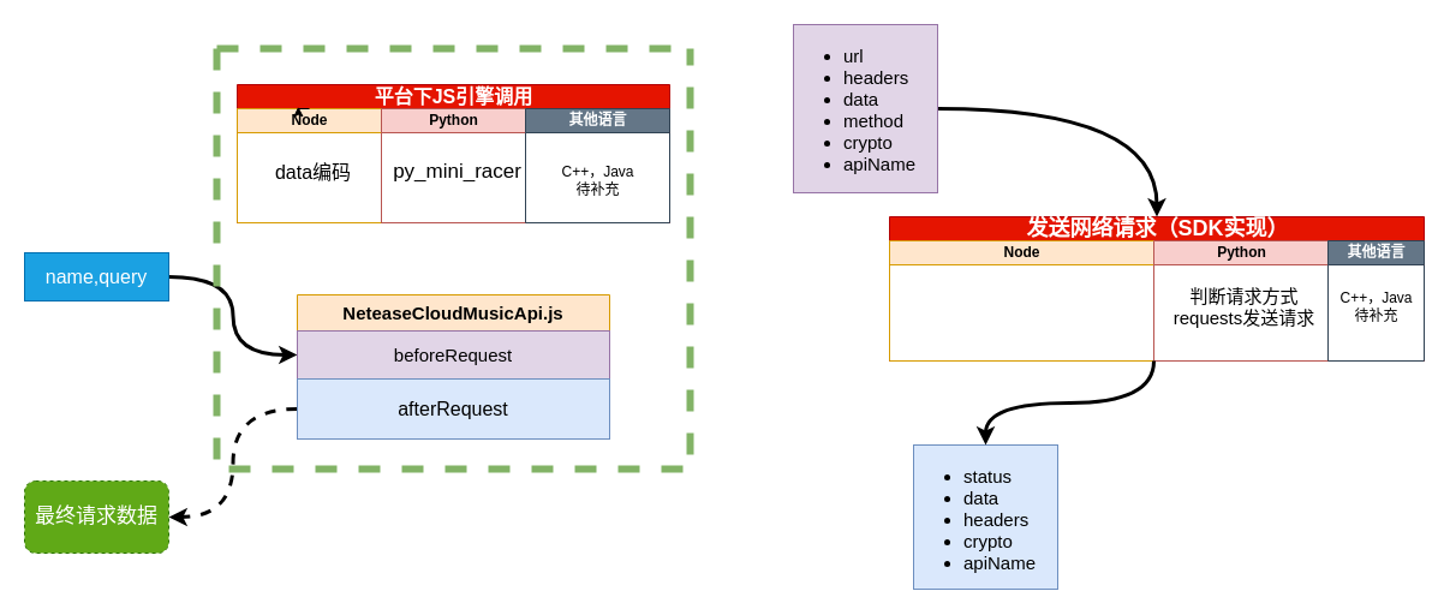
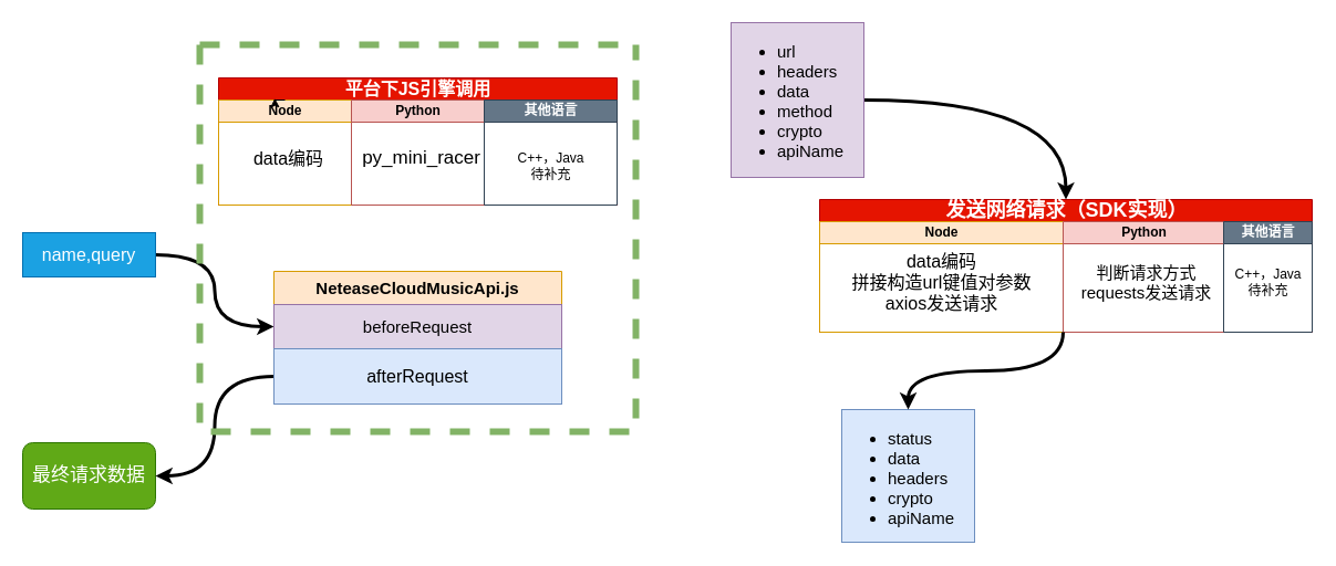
  <mxCell id="0" />
  <mxCell id="1" parent="0" />
  <mxCell id="2" style="edgeStyle=orthogonalEdgeStyle;rounded=0;orthogonalLoop=1;jettySize=auto;html=1;exitX=1;exitY=0.5;exitDx=0;exitDy=0;entryX=0;entryY=0.5;entryDx=0;entryDy=0;curved=1;strokeWidth=3;" edge="1" parent="1" source="3" target="25"><mxGeometry relative="1" as="geometry" /></mxCell>
  <mxCell id="3" value="&lt;font style=&quot;font-size: 16px;&quot;&gt;name,query&lt;/font&gt;" style="rounded=0;whiteSpace=wrap;html=1;fillColor=#1ba1e2;fontColor=#ffffff;strokeColor=#006EAF;" vertex="1" parent="1"><mxGeometry x="20" y="210" width="120" height="40" as="geometry" /></mxCell>
  <mxCell id="4" value="&lt;font style=&quot;font-size: 18px;&quot;&gt;发送网络请求（SDK实现）&lt;/font&gt;" style="swimlane;childLayout=stackLayout;resizeParent=1;resizeParentMax=0;startSize=20;html=1;fillColor=#e51400;strokeColor=#B20000;fontColor=#ffffff;" vertex="1" parent="1"><mxGeometry x="740" y="180" width="445" height="120" as="geometry" /></mxCell>
  <mxCell id="5" value="Node" style="swimlane;startSize=20;html=1;fillColor=#ffe6cc;strokeColor=#d79b00;" vertex="1" parent="4"><mxGeometry y="20" width="220" height="100" as="geometry" /></mxCell>
+ <mxCell id="6" value="&lt;div&gt;&lt;font style=&quot;font-size: 16px;&quot;&gt;data编码&lt;/font&gt;&lt;/div&gt;&lt;div&gt;&lt;font style=&quot;font-size: 16px;&quot;&gt;拼接构造url键值对参数&lt;/font&gt;&lt;/div&gt;&lt;div&gt;&lt;font style=&quot;font-size: 16px;&quot;&gt;axios发送请求&lt;br&gt;&lt;/font&gt;&lt;/div&gt;" style="text;html=1;align=center;verticalAlign=middle;resizable=0;points=[];autosize=1;strokeColor=none;fillColor=none;" vertex="1" parent="5"><mxGeometry x="15" y="20" width="190" height="70" as="geometry" /></mxCell>
  <mxCell id="7" value="Python" style="swimlane;startSize=20;html=1;fillColor=#f8cecc;strokeColor=#b85450;" vertex="1" parent="4"><mxGeometry x="220" y="20" width="145" height="100" as="geometry" /></mxCell>
  <mxCell id="8" value="&lt;div style=&quot;font-size: 15px;&quot;&gt;&lt;font style=&quot;font-size: 15px;&quot;&gt;判断请求方式&lt;/font&gt;&lt;/div&gt;&lt;div style=&quot;font-size: 15px;&quot;&gt;&lt;font style=&quot;font-size: 15px;&quot;&gt;requests发送请求&lt;font style=&quot;font-size: 15px;&quot;&gt;&lt;br&gt;&lt;/font&gt;&lt;/font&gt;&lt;/div&gt;" style="text;html=1;align=center;verticalAlign=middle;resizable=0;points=[];autosize=1;strokeColor=none;fillColor=none;" vertex="1" parent="7"><mxGeometry x="5" y="30" width="140" height="50" as="geometry" /></mxCell>
  <mxCell id="9" value="其他语言" style="swimlane;startSize=20;html=1;fillColor=#647687;fontColor=#ffffff;strokeColor=#314354;" vertex="1" parent="4"><mxGeometry x="365" y="20" width="80" height="100" as="geometry" /></mxCell>
  <mxCell id="10" value="&lt;div&gt;C++，Java&lt;/div&gt;&lt;div&gt;待补充&lt;/div&gt;" style="text;html=1;align=center;verticalAlign=middle;resizable=0;points=[];autosize=1;strokeColor=none;fillColor=none;" vertex="1" parent="9"><mxGeometry y="35" width="80" height="40" as="geometry" /></mxCell>
  <mxCell id="11" style="edgeStyle=orthogonalEdgeStyle;rounded=0;orthogonalLoop=1;jettySize=auto;html=1;exitX=1;exitY=0.5;exitDx=0;exitDy=0;curved=1;strokeWidth=3;" edge="1" parent="1" source="12" target="4"><mxGeometry relative="1" as="geometry" /></mxCell>
  <mxCell id="12" value="&lt;ul style=&quot;font-size: 15px;&quot;&gt;&lt;li&gt;url&lt;br&gt;&lt;/li&gt;&lt;li&gt;headers&lt;/li&gt;&lt;li&gt;data&lt;/li&gt;&lt;li&gt;method&lt;/li&gt;&lt;li&gt;crypto&lt;/li&gt;&lt;li&gt;apiName&lt;br&gt;&lt;/li&gt;&lt;/ul&gt;" style="text;strokeColor=#9673a6;fillColor=#e1d5e7;html=1;whiteSpace=wrap;verticalAlign=middle;overflow=hidden;" vertex="1" parent="1"><mxGeometry x="660" y="20" width="120" height="140" as="geometry" /></mxCell>
  <mxCell id="13" value="&lt;ul style=&quot;font-size: 15px;&quot;&gt;&lt;li&gt;status&lt;/li&gt;&lt;li&gt;data&lt;/li&gt;&lt;li&gt;headers&lt;/li&gt;&lt;li&gt;crypto&lt;/li&gt;&lt;li&gt;apiName&lt;br&gt;&lt;/li&gt;&lt;/ul&gt;" style="text;strokeColor=#6c8ebf;fillColor=#dae8fc;html=1;whiteSpace=wrap;verticalAlign=middle;overflow=hidden;" vertex="1" parent="1"><mxGeometry x="760" y="370" width="120" height="120" as="geometry" /></mxCell>
  <mxCell id="14" style="edgeStyle=orthogonalEdgeStyle;rounded=0;orthogonalLoop=1;jettySize=auto;html=1;exitX=1;exitY=1;exitDx=0;exitDy=0;entryX=0.5;entryY=0;entryDx=0;entryDy=0;curved=1;strokeWidth=3;" edge="1" parent="1" source="5" target="13"><mxGeometry relative="1" as="geometry" /></mxCell>
- <mxCell id="15" value="&lt;font style=&quot;font-size: 17px;&quot;&gt;最终请求数据&lt;/font&gt;" style="rounded=1;whiteSpace=wrap;html=1;fillColor=#60a917;fontColor=#ffffff;strokeColor=#2D7600;dashed=1;" vertex="1" parent="1"><mxGeometry x="20" y="400" width="120" height="60" as="geometry" /></mxCell>
- <mxCell id="16" style="edgeStyle=orthogonalEdgeStyle;rounded=0;orthogonalLoop=1;jettySize=auto;html=1;exitX=0;exitY=0.5;exitDx=0;exitDy=0;entryX=1;entryY=0.5;entryDx=0;entryDy=0;curved=1;strokeWidth=3;dashed=1;" edge="1" parent="1" source="26" target="15"><mxGeometry relative="1" as="geometry"><mxPoint x="120" y="345.308" as="targetPoint" /></mxGeometry></mxCell>
+ <mxCell id="15" value="&lt;font style=&quot;font-size: 17px;&quot;&gt;最终请求数据&lt;/font&gt;" style="rounded=1;whiteSpace=wrap;html=1;fillColor=#60a917;fontColor=#ffffff;strokeColor=#2D7600;" vertex="1" parent="1"><mxGeometry x="20" y="400" width="120" height="60" as="geometry" /></mxCell>
+ <mxCell id="16" style="edgeStyle=orthogonalEdgeStyle;rounded=0;orthogonalLoop=1;jettySize=auto;html=1;exitX=0;exitY=0.5;exitDx=0;exitDy=0;entryX=1;entryY=0.5;entryDx=0;entryDy=0;curved=1;strokeWidth=3;" edge="1" parent="1" source="26" target="15"><mxGeometry relative="1" as="geometry"><mxPoint x="120" y="345.308" as="targetPoint" /></mxGeometry></mxCell>
  <mxCell id="17" value="" style="swimlane;startSize=0;fillColor=#d5e8d4;gradientColor=default;strokeColor=#82b366;strokeWidth=6;dashed=1;" vertex="1" parent="1"><mxGeometry x="180" y="40" width="394" height="350" as="geometry" /></mxCell>
  <mxCell id="18" value="&lt;font style=&quot;font-size: 16px;&quot;&gt;平台下JS引擎调用&lt;/font&gt;" style="swimlane;childLayout=stackLayout;resizeParent=1;resizeParentMax=0;startSize=20;html=1;fillColor=#e51400;fontColor=#ffffff;strokeColor=#B20000;" vertex="1" parent="17"><mxGeometry x="17" y="30" width="360" height="115" as="geometry" /></mxCell>
  <mxCell id="19" value="Node" style="swimlane;startSize=20;html=1;fillColor=#ffe6cc;strokeColor=#d79b00;" vertex="1" parent="18"><mxGeometry y="20" width="120" height="95" as="geometry" /></mxCell>
  <mxCell id="20" value="Python" style="swimlane;startSize=20;html=1;fillColor=#f8cecc;strokeColor=#b85450;" vertex="1" parent="18"><mxGeometry x="120" y="20" width="120" height="95" as="geometry" /></mxCell>
  <mxCell id="21" value="其他语言" style="swimlane;startSize=20;html=1;fillColor=#647687;fontColor=#ffffff;strokeColor=#314354;" vertex="1" parent="18"><mxGeometry x="240" y="20" width="120" height="95" as="geometry" /></mxCell>
  <mxCell id="22" value="&lt;div&gt;C++，Java&lt;/div&gt;&lt;div&gt;待补充&lt;/div&gt;" style="text;html=1;align=center;verticalAlign=middle;resizable=0;points=[];autosize=1;strokeColor=none;fillColor=none;" vertex="1" parent="21"><mxGeometry x="20" y="40" width="80" height="40" as="geometry" /></mxCell>
  <mxCell id="23" style="edgeStyle=orthogonalEdgeStyle;rounded=0;orthogonalLoop=1;jettySize=auto;html=1;exitX=0.5;exitY=0;exitDx=0;exitDy=0;entryX=0.423;entryY=-0.018;entryDx=0;entryDy=0;entryPerimeter=0;" edge="1" parent="18" source="19" target="19"><mxGeometry relative="1" as="geometry" /></mxCell>
  <mxCell id="24" value="&lt;b&gt;&lt;font style=&quot;font-size: 15px;&quot;&gt;NeteaseCloudMusicApi.js&lt;/font&gt;&lt;/b&gt;" style="swimlane;fontStyle=0;childLayout=stackLayout;horizontal=1;startSize=30;horizontalStack=0;resizeParent=1;resizeParentMax=0;resizeLast=0;collapsible=1;marginBottom=0;whiteSpace=wrap;html=1;fillColor=#ffe6cc;strokeColor=#d79b00;" vertex="1" parent="17"><mxGeometry x="67" y="205" width="260" height="120" as="geometry" /></mxCell>
  <mxCell id="25" value="&lt;div style=&quot;font-size: 13px;&quot; align=&quot;center&quot;&gt;&lt;font style=&quot;font-size: 15px;&quot;&gt;beforeRequest&lt;/font&gt;&lt;/div&gt;" style="text;strokeColor=#9673a6;fillColor=#e1d5e7;align=center;verticalAlign=middle;spacingLeft=4;spacingRight=4;overflow=hidden;points=[[0,0.5],[1,0.5]];portConstraint=eastwest;rotatable=0;whiteSpace=wrap;html=1;resizeHeight=1;" vertex="1" parent="24"><mxGeometry y="30" width="260" height="40" as="geometry" /></mxCell>
  <mxCell id="26" value="&lt;div style=&quot;font-size: 13px;&quot; align=&quot;center&quot;&gt;&lt;font style=&quot;font-size: 16px;&quot;&gt;afterRequest&lt;/font&gt;&lt;/div&gt;" style="text;strokeColor=#6c8ebf;fillColor=#dae8fc;align=center;verticalAlign=middle;spacingLeft=4;spacingRight=4;overflow=hidden;points=[[0,0.5],[1,0.5]];portConstraint=eastwest;rotatable=0;whiteSpace=wrap;html=1;" vertex="1" parent="24"><mxGeometry y="70" width="260" height="50" as="geometry" /></mxCell>
  <mxCell id="27" value="&lt;font style=&quot;font-size: 16px;&quot;&gt;data编码&lt;/font&gt;" style="text;html=1;align=center;verticalAlign=middle;resizable=0;points=[];autosize=1;strokeColor=none;fillColor=none;" vertex="1" parent="1"><mxGeometry x="215" y="128" width="90" height="30" as="geometry" /></mxCell>
  <mxCell id="28" value="&lt;font style=&quot;font-size: 17px;&quot;&gt;py_mini_racer&lt;/font&gt;" style="text;html=1;align=center;verticalAlign=middle;resizable=0;points=[];autosize=1;strokeColor=none;fillColor=none;" vertex="1" parent="1"><mxGeometry x="315" y="128" width="130" height="30" as="geometry" /></mxCell>
